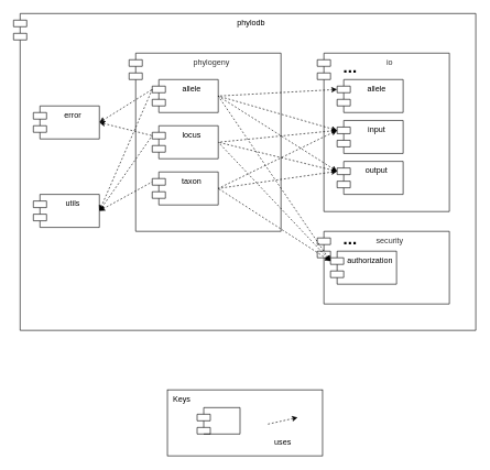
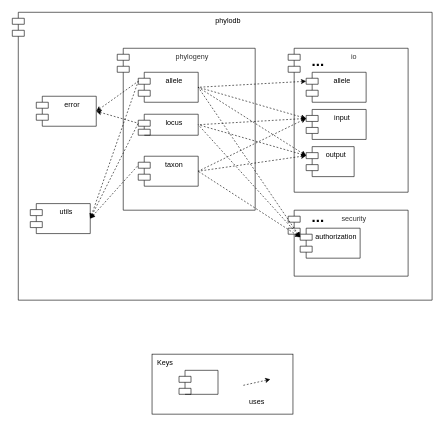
  <mxCell id="0" />
  <mxCell id="1" parent="0" />
  <mxCell id="2" value="phylodb" style="shape=module;align=left;spacingLeft=20;align=center;verticalAlign=top;fillColor=none;" vertex="1" parent="1"><mxGeometry x="20" y="20" width="700" height="480" as="geometry" /></mxCell>
  <mxCell id="3" value="phylogeny" style="shape=module;align=left;spacingLeft=20;align=center;verticalAlign=top;fontColor=#333333;fillColor=none;" vertex="1" parent="1"><mxGeometry x="195" y="80" width="230" height="270" as="geometry" /></mxCell>
- <mxCell id="4" value="error" style="shape=module;align=left;spacingLeft=20;align=center;verticalAlign=top;" vertex="1" parent="1"><mxGeometry x="50" y="160" width="100" height="50" as="geometry" /></mxCell>
- <mxCell id="5" value="utils" style="shape=module;align=left;spacingLeft=20;align=center;verticalAlign=top;" vertex="1" parent="1"><mxGeometry x="50" y="294" width="100" height="50" as="geometry" /></mxCell>
+ <mxCell id="4" value="error" style="shape=module;align=left;spacingLeft=20;align=center;verticalAlign=top;" vertex="1" parent="1"><mxGeometry x="60" y="160" width="100" height="50" as="geometry" /></mxCell>
+ <mxCell id="5" value="utils" style="shape=module;align=left;spacingLeft=20;align=center;verticalAlign=top;" vertex="1" parent="1"><mxGeometry x="50" y="339" width="100" height="50" as="geometry" /></mxCell>
  <mxCell id="6" value="taxon" style="shape=module;align=left;spacingLeft=20;align=center;verticalAlign=top;" vertex="1" parent="1"><mxGeometry x="230" y="260" width="100" height="50" as="geometry" /></mxCell>
  <mxCell id="7" value="io" style="shape=module;align=left;spacingLeft=20;align=center;verticalAlign=top;fontColor=#333333;fillColor=none;" vertex="1" parent="1"><mxGeometry x="480" y="80" width="200" height="240" as="geometry" /></mxCell>
- <mxCell id="8" value="output" style="shape=module;align=left;spacingLeft=20;align=center;verticalAlign=top;" vertex="1" parent="1"><mxGeometry x="510" y="244" width="100" height="50" as="geometry" /></mxCell>
+ <mxCell id="8" value="output" style="shape=module;align=left;spacingLeft=20;align=center;verticalAlign=top;" vertex="1" parent="1"><mxGeometry x="510" y="244" width="80" height="50" as="geometry" /></mxCell>
  <mxCell id="9" value="input" style="shape=module;align=left;spacingLeft=20;align=center;verticalAlign=top;" vertex="1" parent="1"><mxGeometry x="510" y="182" width="100" height="50" as="geometry" /></mxCell>
  <mxCell id="10" value="" style="endArrow=none;dashed=1;html=1;exitX=0;exitY=0;exitDx=0;exitDy=15;exitPerimeter=0;startArrow=classic;startFill=1;entryX=1;entryY=0.5;entryDx=0;entryDy=0;" edge="1" parent="1" source="9" target="6"><mxGeometry width="50" height="50" relative="1" as="geometry"><mxPoint x="520" y="225" as="sourcePoint" /><mxPoint x="370" y="280" as="targetPoint" /></mxGeometry></mxCell>
  <mxCell id="11" value="" style="endArrow=none;dashed=1;html=1;exitX=1;exitY=0.5;exitDx=0;exitDy=0;startArrow=classic;startFill=1;entryX=0;entryY=0;entryDx=0;entryDy=15;entryPerimeter=0;" edge="1" parent="1" source="5" target="6"><mxGeometry width="50" height="50" relative="1" as="geometry"><mxPoint x="490" y="310" as="sourcePoint" /><mxPoint x="360" y="190" as="targetPoint" /></mxGeometry></mxCell>
  <mxCell id="12" value="" style="endArrow=none;dashed=1;html=1;exitX=0;exitY=0;exitDx=0;exitDy=15;exitPerimeter=0;startArrow=classic;startFill=1;entryX=1;entryY=0.5;entryDx=0;entryDy=0;" edge="1" parent="1" source="8" target="6"><mxGeometry width="50" height="50" relative="1" as="geometry"><mxPoint x="490" y="385" as="sourcePoint" /><mxPoint x="370" y="200" as="targetPoint" /></mxGeometry></mxCell>
  <mxCell id="13" value="&lt;b&gt;&lt;font style=&quot;font-size: 25px&quot;&gt;...&lt;/font&gt;&lt;/b&gt;" style="text;html=1;strokeColor=none;fillColor=none;align=center;verticalAlign=middle;whiteSpace=wrap;rounded=0;" vertex="1" parent="1"><mxGeometry x="510" y="90" width="40" height="20" as="geometry" /></mxCell>
  <mxCell id="14" value="security" style="shape=module;align=left;spacingLeft=20;align=center;verticalAlign=top;fontColor=#333333;fillColor=none;" vertex="1" parent="1"><mxGeometry x="480" y="350" width="200" height="110" as="geometry" /></mxCell>
  <mxCell id="15" value="&lt;b&gt;&lt;font style=&quot;font-size: 25px&quot;&gt;...&lt;/font&gt;&lt;/b&gt;" style="text;html=1;strokeColor=none;fillColor=none;align=center;verticalAlign=middle;whiteSpace=wrap;rounded=0;" vertex="1" parent="1"><mxGeometry x="510" y="350" width="40" height="20" as="geometry" /></mxCell>
  <mxCell id="16" value="authorization" style="shape=module;align=left;spacingLeft=20;align=center;verticalAlign=top;" vertex="1" parent="1"><mxGeometry x="500" y="380" width="100" height="50" as="geometry" /></mxCell>
  <mxCell id="17" style="edgeStyle=orthogonalEdgeStyle;rounded=0;orthogonalLoop=1;jettySize=auto;html=1;exitX=0.5;exitY=1;exitDx=0;exitDy=0;" edge="1" parent="1" source="2" target="2"><mxGeometry relative="1" as="geometry" /></mxCell>
  <mxCell id="18" value="" style="endArrow=none;dashed=1;html=1;exitX=0;exitY=0;exitDx=0;exitDy=15;exitPerimeter=0;startArrow=classic;startFill=1;entryX=1;entryY=0.5;entryDx=0;entryDy=0;" edge="1" parent="1" source="16" target="6"><mxGeometry width="50" height="50" relative="1" as="geometry"><mxPoint x="520" y="155" as="sourcePoint" /><mxPoint x="340" y="295" as="targetPoint" /></mxGeometry></mxCell>
- <mxCell id="19" value="locus" style="shape=module;align=left;spacingLeft=20;align=center;verticalAlign=top;" vertex="1" parent="1"><mxGeometry x="230" y="190" width="100" height="50" as="geometry" /></mxCell>
+ <mxCell id="19" value="locus" style="shape=module;align=left;spacingLeft=20;align=center;verticalAlign=top;" vertex="1" parent="1"><mxGeometry x="230" y="190" width="100" height="35" as="geometry" /></mxCell>
  <mxCell id="20" value="" style="endArrow=none;dashed=1;html=1;exitX=0;exitY=0;exitDx=0;exitDy=15;exitPerimeter=0;startArrow=classic;startFill=1;entryX=1;entryY=0.5;entryDx=0;entryDy=0;" edge="1" parent="1" source="9" target="19"><mxGeometry width="50" height="50" relative="1" as="geometry"><mxPoint x="520" y="95" as="sourcePoint" /><mxPoint x="340" y="225" as="targetPoint" /></mxGeometry></mxCell>
  <mxCell id="21" value="" style="endArrow=none;dashed=1;html=1;exitX=0;exitY=0;exitDx=0;exitDy=15;exitPerimeter=0;startArrow=classic;startFill=1;entryX=1;entryY=0.5;entryDx=0;entryDy=0;" edge="1" parent="1" source="8" target="19"><mxGeometry width="50" height="50" relative="1" as="geometry"><mxPoint x="520" y="159" as="sourcePoint" /><mxPoint x="340" y="225" as="targetPoint" /></mxGeometry></mxCell>
  <mxCell id="22" value="" style="endArrow=none;dashed=1;html=1;exitX=0;exitY=0;exitDx=0;exitDy=15;exitPerimeter=0;startArrow=classic;startFill=1;entryX=1;entryY=0.5;entryDx=0;entryDy=0;" edge="1" parent="1" source="16" target="19"><mxGeometry width="50" height="50" relative="1" as="geometry"><mxPoint x="520" y="220" as="sourcePoint" /><mxPoint x="340" y="225" as="targetPoint" /></mxGeometry></mxCell>
  <mxCell id="23" value="" style="endArrow=none;dashed=1;html=1;startArrow=classic;startFill=1;entryX=0;entryY=0;entryDx=0;entryDy=15;entryPerimeter=0;exitX=1;exitY=0.5;exitDx=0;exitDy=0;" edge="1" parent="1" source="4" target="19"><mxGeometry width="50" height="50" relative="1" as="geometry"><mxPoint x="160" y="199" as="sourcePoint" /><mxPoint x="340" y="225" as="targetPoint" /></mxGeometry></mxCell>
  <mxCell id="24" value="" style="endArrow=none;dashed=1;html=1;exitX=1;exitY=0.5;exitDx=0;exitDy=0;startArrow=classic;startFill=1;entryX=0;entryY=0;entryDx=0;entryDy=15;entryPerimeter=0;" edge="1" parent="1" source="5" target="19"><mxGeometry width="50" height="50" relative="1" as="geometry"><mxPoint x="520" y="445" as="sourcePoint" /><mxPoint x="340" y="225" as="targetPoint" /></mxGeometry></mxCell>
  <mxCell id="25" value="allele" style="shape=module;align=left;spacingLeft=20;align=center;verticalAlign=top;" vertex="1" parent="1"><mxGeometry x="230" y="120" width="100" height="50" as="geometry" /></mxCell>
  <mxCell id="26" value="allele" style="shape=module;align=left;spacingLeft=20;align=center;verticalAlign=top;" vertex="1" parent="1"><mxGeometry x="510" y="120" width="100" height="50" as="geometry" /></mxCell>
  <mxCell id="27" value="" style="endArrow=none;dashed=1;html=1;exitX=0;exitY=0;exitDx=0;exitDy=15;exitPerimeter=0;startArrow=classic;startFill=1;entryX=1;entryY=0.5;entryDx=0;entryDy=0;" edge="1" parent="1" source="26" target="25"><mxGeometry width="50" height="50" relative="1" as="geometry"><mxPoint x="520" y="97" as="sourcePoint" /><mxPoint x="340" y="225" as="targetPoint" /></mxGeometry></mxCell>
  <mxCell id="28" value="" style="endArrow=none;dashed=1;html=1;exitX=0;exitY=0;exitDx=0;exitDy=15;exitPerimeter=0;startArrow=classic;startFill=1;entryX=1;entryY=0.5;entryDx=0;entryDy=0;" edge="1" parent="1" source="9" target="25"><mxGeometry width="50" height="50" relative="1" as="geometry"><mxPoint x="520" y="35" as="sourcePoint" /><mxPoint x="340" y="155" as="targetPoint" /></mxGeometry></mxCell>
  <mxCell id="29" value="" style="endArrow=none;dashed=1;html=1;exitX=0;exitY=0;exitDx=0;exitDy=15;exitPerimeter=0;startArrow=classic;startFill=1;entryX=1;entryY=0.5;entryDx=0;entryDy=0;" edge="1" parent="1" source="8" target="25"><mxGeometry width="50" height="50" relative="1" as="geometry"><mxPoint x="520" y="159" as="sourcePoint" /><mxPoint x="340" y="155" as="targetPoint" /></mxGeometry></mxCell>
  <mxCell id="30" value="" style="endArrow=none;dashed=1;html=1;exitX=0;exitY=0;exitDx=0;exitDy=15;exitPerimeter=0;startArrow=classic;startFill=1;entryX=1;entryY=0.5;entryDx=0;entryDy=0;" edge="1" parent="1" source="16" target="25"><mxGeometry width="50" height="50" relative="1" as="geometry"><mxPoint x="520" y="221" as="sourcePoint" /><mxPoint x="340" y="155" as="targetPoint" /></mxGeometry></mxCell>
  <mxCell id="31" value="" style="endArrow=none;dashed=1;html=1;startArrow=classic;startFill=1;entryX=0;entryY=0;entryDx=0;entryDy=15;entryPerimeter=0;exitX=1;exitY=0.5;exitDx=0;exitDy=0;" edge="1" parent="1" source="4" target="25"><mxGeometry width="50" height="50" relative="1" as="geometry"><mxPoint x="160" y="199" as="sourcePoint" /><mxPoint x="340" y="155" as="targetPoint" /></mxGeometry></mxCell>
  <mxCell id="32" value="" style="endArrow=none;dashed=1;html=1;exitX=1;exitY=0.5;exitDx=0;exitDy=0;startArrow=classic;startFill=1;entryX=0;entryY=0;entryDx=0;entryDy=15;entryPerimeter=0;" edge="1" parent="1" source="5" target="25"><mxGeometry width="50" height="50" relative="1" as="geometry"><mxPoint x="520" y="445" as="sourcePoint" /><mxPoint x="340" y="155" as="targetPoint" /></mxGeometry></mxCell>
  <mxCell id="33" value="" style="group" vertex="1" connectable="0" parent="1"><mxGeometry x="253" y="590" width="235" height="100" as="geometry" /></mxCell>
  <mxCell id="34" value="&amp;nbsp; Keys" style="rounded=0;whiteSpace=wrap;html=1;align=left;verticalAlign=top;" vertex="1" parent="33"><mxGeometry width="235" height="100" as="geometry" /></mxCell>
  <mxCell id="35" value="" style="endArrow=classic;html=1;exitX=1;exitY=0.5;exitDx=0;exitDy=0;startArrow=none;startFill=0;endFill=1;dashed=1;" edge="1" parent="33"><mxGeometry width="50" height="50" relative="1" as="geometry"><mxPoint x="152.25" y="52" as="sourcePoint" /><mxPoint x="197.25" y="42" as="targetPoint" /></mxGeometry></mxCell>
  <mxCell id="36" value="uses" style="text;html=1;strokeColor=none;fillColor=none;align=center;verticalAlign=middle;whiteSpace=wrap;rounded=0;" vertex="1" parent="33"><mxGeometry x="145" y="70" width="59.5" height="20" as="geometry" /></mxCell>
  <mxCell id="37" value="" style="shape=module;align=left;spacingLeft=20;align=center;verticalAlign=top;" vertex="1" parent="33"><mxGeometry x="45" y="27" width="65" height="40" as="geometry" /></mxCell>
